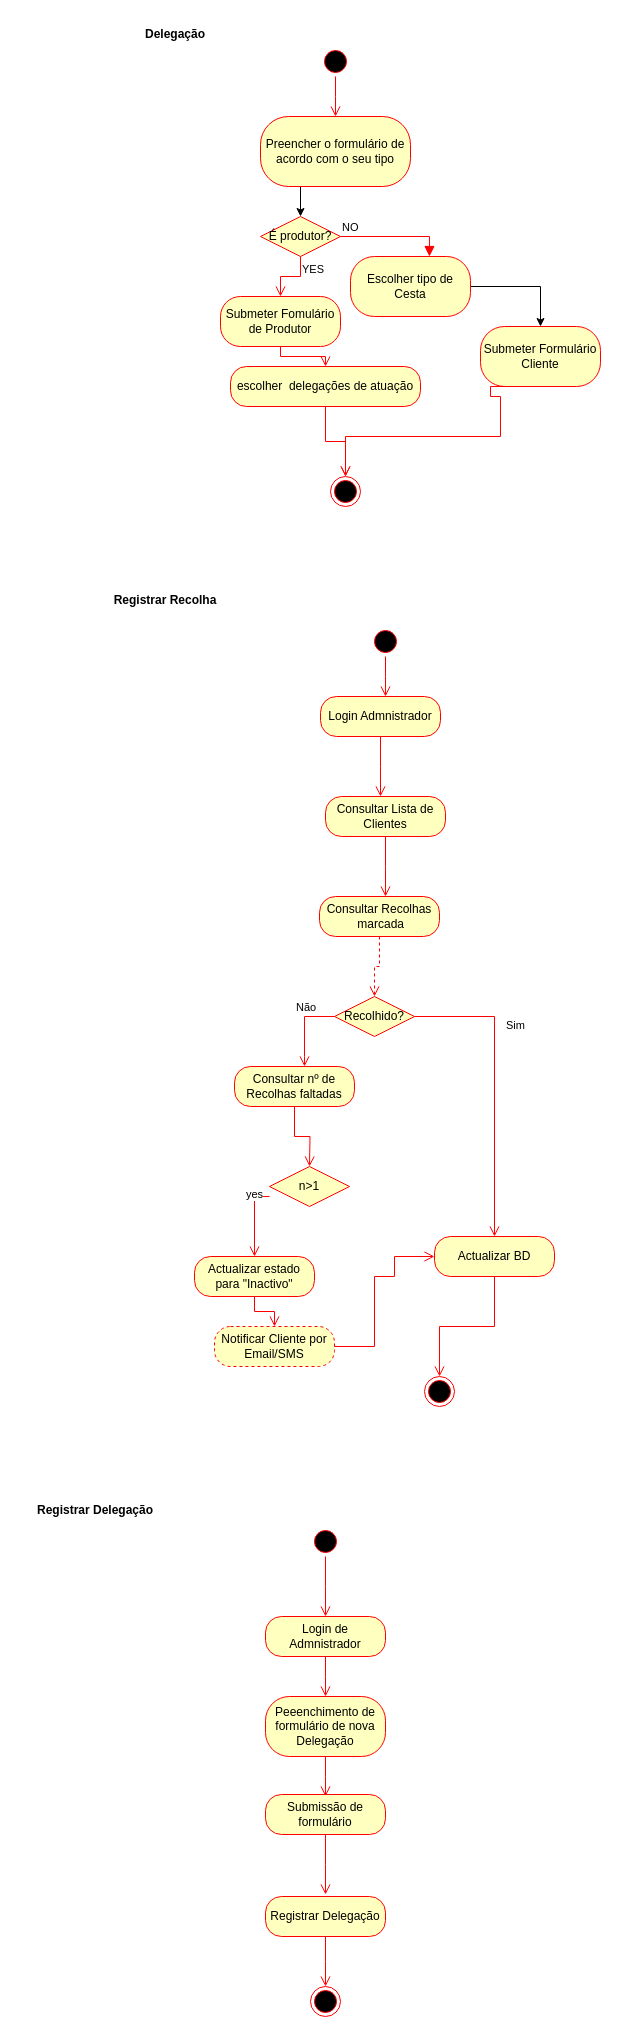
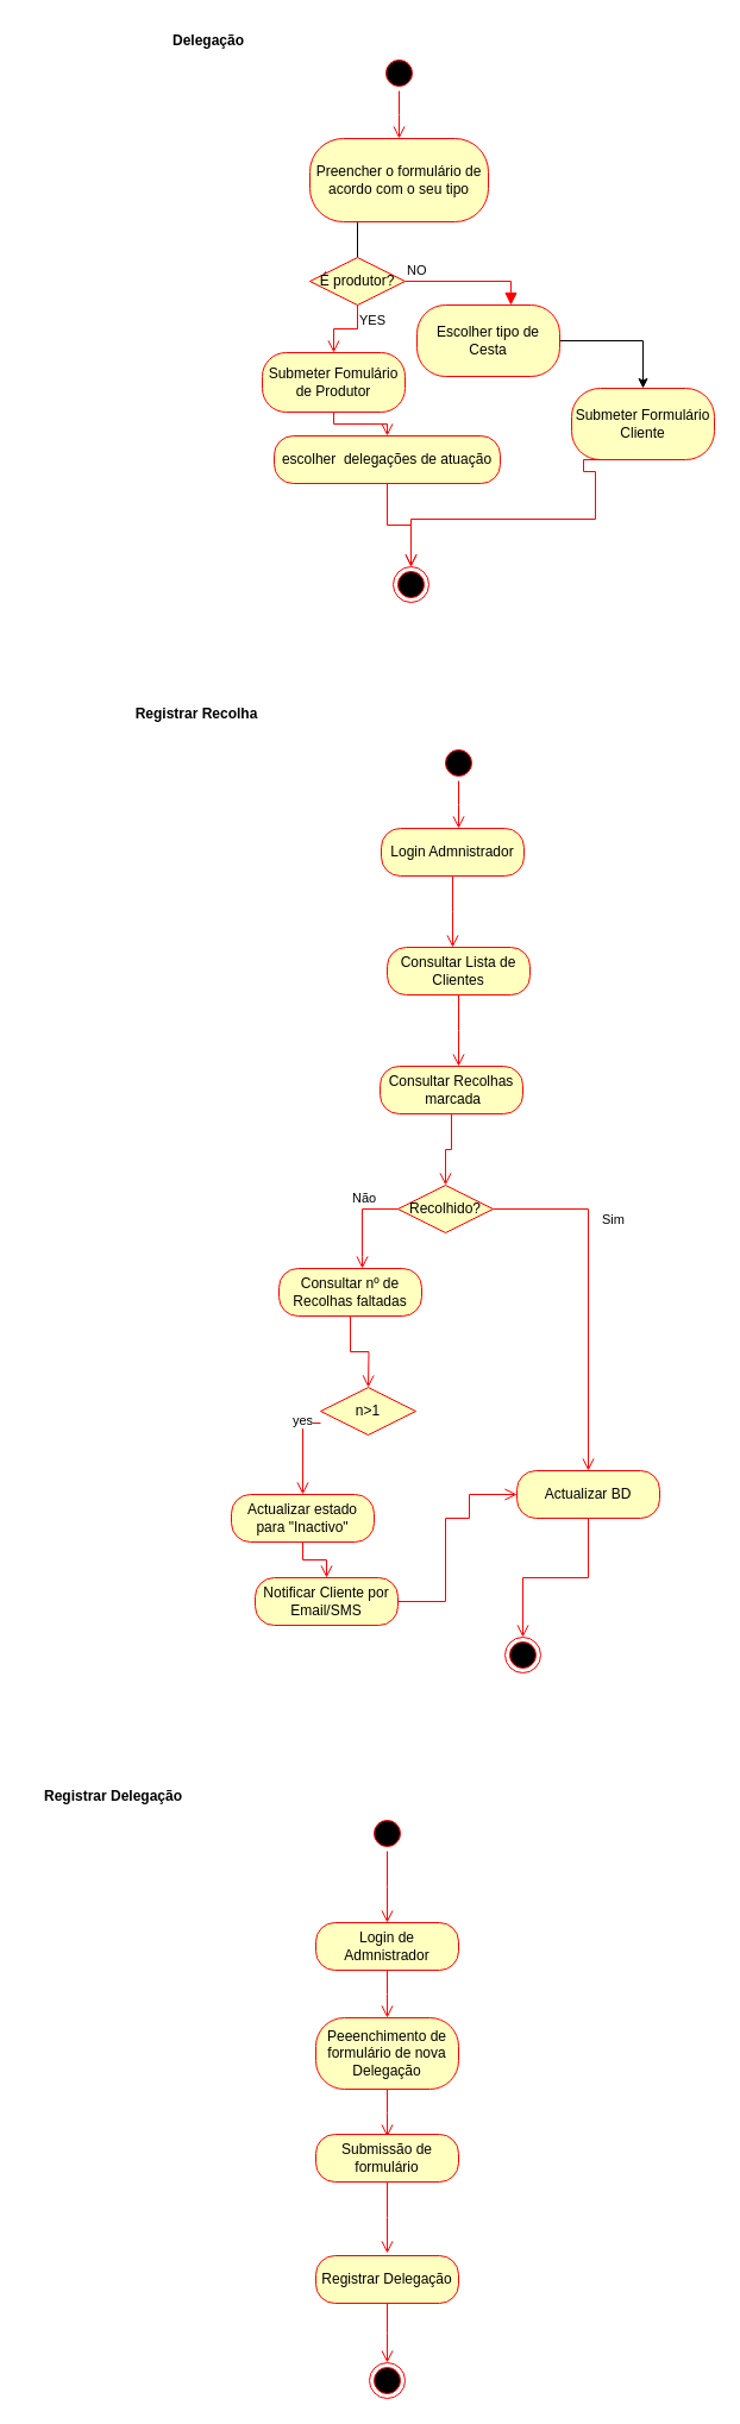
  <mxCell id="0" />
  <mxCell id="1" parent="0" />
  <mxCell id="2" value="" style="ellipse;html=1;shape=startState;fillColor=#000000;strokeColor=#ff0000;" vertex="1" parent="1"><mxGeometry x="320" y="46" width="30" height="30" as="geometry" /></mxCell>
  <mxCell id="3" value="" style="edgeStyle=orthogonalEdgeStyle;html=1;verticalAlign=bottom;endArrow=open;endSize=8;strokeColor=#ff0000;rounded=0;exitX=0.5;exitY=1;exitDx=0;exitDy=0;" edge="1" source="2" parent="1"><mxGeometry relative="1" as="geometry"><mxPoint x="335" y="116" as="targetPoint" /><mxPoint x="335" y="146" as="sourcePoint" /></mxGeometry></mxCell>
- <mxCell id="4" value="" style="edgeStyle=orthogonalEdgeStyle;rounded=0;orthogonalLoop=1;jettySize=auto;html=1;entryX=0.5;entryY=0;entryDx=0;entryDy=0;" edge="1" parent="1" source="5" target="8"><mxGeometry relative="1" as="geometry"><mxPoint x="335" y="216" as="targetPoint" /><Array as="points"><mxPoint x="300" y="216" /><mxPoint x="300" y="216" /></Array></mxGeometry></mxCell>
+ <mxCell id="4" value="" style="edgeStyle=orthogonalEdgeStyle;rounded=0;orthogonalLoop=1;jettySize=auto;html=1;entryX=0.5;entryY=0;entryDx=0;entryDy=0;endArrow=none;" edge="1" parent="1" source="5" target="8"><mxGeometry relative="1" as="geometry"><mxPoint x="335" y="216" as="targetPoint" /><Array as="points"><mxPoint x="300" y="216" /><mxPoint x="300" y="216" /></Array></mxGeometry></mxCell>
  <mxCell id="5" value="Preencher o formulário de acordo com o seu tipo" style="rounded=1;whiteSpace=wrap;html=1;arcSize=40;fontColor=#000000;fillColor=#ffffc0;strokeColor=#ff0000;" vertex="1" parent="1"><mxGeometry x="260" y="116" width="150" height="70" as="geometry" /></mxCell>
  <mxCell id="6" value="" style="edgeStyle=orthogonalEdgeStyle;rounded=0;orthogonalLoop=1;jettySize=auto;html=1;" edge="1" parent="1" source="7" target="11"><mxGeometry relative="1" as="geometry" /></mxCell>
  <mxCell id="7" value="Escolher tipo de Cesta" style="whiteSpace=wrap;html=1;fillColor=#ffffc0;strokeColor=#ff0000;fontColor=#000000;rounded=1;arcSize=40;" vertex="1" parent="1"><mxGeometry x="350" y="256" width="120" height="60" as="geometry" /></mxCell>
  <mxCell id="8" value="É produtor?" style="rhombus;whiteSpace=wrap;html=1;fillColor=#ffffc0;strokeColor=#ff0000;" vertex="1" parent="1"><mxGeometry x="260" y="216" width="80" height="40" as="geometry" /></mxCell>
  <mxCell id="9" value="NO" style="edgeStyle=orthogonalEdgeStyle;html=1;align=left;verticalAlign=bottom;endArrow=block;endSize=8;strokeColor=#ff0000;rounded=0;entryX=0.658;entryY=0;entryDx=0;entryDy=0;entryPerimeter=0;" edge="1" source="8" parent="1" target="7"><mxGeometry x="-1" relative="1" as="geometry"><mxPoint x="480" y="236" as="targetPoint" /></mxGeometry></mxCell>
  <mxCell id="10" value="YES" style="edgeStyle=orthogonalEdgeStyle;html=1;align=left;verticalAlign=top;endArrow=open;endSize=8;strokeColor=#ff0000;rounded=0;entryX=0.5;entryY=0;entryDx=0;entryDy=0;" edge="1" source="8" parent="1" target="16"><mxGeometry x="-1" relative="1" as="geometry"><mxPoint x="340" y="316" as="targetPoint" /></mxGeometry></mxCell>
  <mxCell id="11" value="Submeter Formulário&lt;br&gt;Cliente" style="whiteSpace=wrap;html=1;fillColor=#ffffc0;strokeColor=#ff0000;fontColor=#000000;rounded=1;arcSize=40;" vertex="1" parent="1"><mxGeometry x="480" y="326" width="120" height="60" as="geometry" /></mxCell>
  <mxCell id="12" value="escolher&amp;nbsp; delegações de atuação" style="rounded=1;whiteSpace=wrap;html=1;arcSize=40;fontColor=#000000;fillColor=#ffffc0;strokeColor=#ff0000;" vertex="1" parent="1"><mxGeometry x="230" y="366" width="190" height="40" as="geometry" /></mxCell>
  <mxCell id="13" value="" style="edgeStyle=orthogonalEdgeStyle;html=1;verticalAlign=bottom;endArrow=open;endSize=8;strokeColor=#ff0000;rounded=0;entryX=0.5;entryY=0;entryDx=0;entryDy=0;" edge="1" source="12" parent="1" target="14"><mxGeometry relative="1" as="geometry"><mxPoint x="340" y="386" as="targetPoint" /></mxGeometry></mxCell>
  <mxCell id="14" value="" style="ellipse;html=1;shape=endState;fillColor=#000000;strokeColor=#ff0000;" vertex="1" parent="1"><mxGeometry x="330" y="476" width="30" height="30" as="geometry" /></mxCell>
  <mxCell id="15" value="" style="edgeStyle=orthogonalEdgeStyle;html=1;verticalAlign=bottom;endArrow=open;endSize=8;strokeColor=#ff0000;rounded=0;entryX=0.5;entryY=0;entryDx=0;entryDy=0;exitX=0.25;exitY=1;exitDx=0;exitDy=0;" edge="1" source="11" parent="1" target="14"><mxGeometry relative="1" as="geometry"><mxPoint x="460" y="436" as="targetPoint" /><mxPoint x="400" y="416" as="sourcePoint" /><Array as="points"><mxPoint x="490" y="386" /><mxPoint x="490" y="396" /><mxPoint x="500" y="396" /><mxPoint x="500" y="436" /><mxPoint x="345" y="436" /></Array></mxGeometry></mxCell>
  <mxCell id="16" value="Submeter Fomulário de Produtor" style="rounded=1;whiteSpace=wrap;html=1;arcSize=40;fontColor=#000000;fillColor=#ffffc0;strokeColor=#ff0000;" vertex="1" parent="1"><mxGeometry x="220" y="296" width="120" height="50" as="geometry" /></mxCell>
  <mxCell id="17" value="" style="edgeStyle=orthogonalEdgeStyle;html=1;verticalAlign=bottom;endArrow=open;endSize=8;strokeColor=#ff0000;rounded=0;entryX=0.5;entryY=0;entryDx=0;entryDy=0;" edge="1" source="16" parent="1" target="12"><mxGeometry relative="1" as="geometry"><mxPoint x="280" y="366" as="targetPoint" /></mxGeometry></mxCell>
  <mxCell id="18" value="Delegação" style="text;align=center;fontStyle=1;verticalAlign=middle;spacingLeft=3;spacingRight=3;strokeColor=none;rotatable=0;points=[[0,0.5],[1,0.5]];portConstraint=eastwest;" vertex="1" parent="1"><mxGeometry x="100" y="20" width="150" height="26" as="geometry" /></mxCell>
  <mxCell id="19" value="" style="ellipse;html=1;shape=startState;fillColor=#000000;strokeColor=#ff0000;" vertex="1" parent="1"><mxGeometry x="370" y="626" width="30" height="30" as="geometry" /></mxCell>
  <mxCell id="20" value="" style="edgeStyle=orthogonalEdgeStyle;html=1;verticalAlign=bottom;endArrow=open;endSize=8;strokeColor=#ff0000;rounded=0;" edge="1" source="19" parent="1"><mxGeometry relative="1" as="geometry"><mxPoint x="385" y="696" as="targetPoint" /></mxGeometry></mxCell>
  <mxCell id="21" value="Registrar Recolha" style="text;align=center;fontStyle=1;verticalAlign=middle;spacingLeft=3;spacingRight=3;strokeColor=none;rotatable=0;points=[[0,0.5],[1,0.5]];portConstraint=eastwest;" vertex="1" parent="1"><mxGeometry x="100" y="586" width="130" height="26" as="geometry" /></mxCell>
  <mxCell id="22" value="Consultar Recolhas&lt;br&gt;&amp;nbsp;marcada" style="rounded=1;whiteSpace=wrap;html=1;arcSize=40;fontColor=#000000;fillColor=#ffffc0;strokeColor=#ff0000;" vertex="1" parent="1"><mxGeometry x="319" y="896" width="120" height="40" as="geometry" /></mxCell>
- <mxCell id="23" value="" style="edgeStyle=orthogonalEdgeStyle;html=1;verticalAlign=bottom;endArrow=open;endSize=8;strokeColor=#ff0000;rounded=0;entryX=0.5;entryY=0;entryDx=0;entryDy=0;dashed=1;" edge="1" source="22" parent="1" target="24"><mxGeometry relative="1" as="geometry"><mxPoint x="379" y="996" as="targetPoint" /></mxGeometry></mxCell>
+ <mxCell id="23" value="" style="edgeStyle=orthogonalEdgeStyle;html=1;verticalAlign=bottom;endArrow=open;endSize=8;strokeColor=#ff0000;rounded=0;entryX=0.5;entryY=0;entryDx=0;entryDy=0;" edge="1" source="22" parent="1" target="24"><mxGeometry relative="1" as="geometry"><mxPoint x="379" y="996" as="targetPoint" /></mxGeometry></mxCell>
  <mxCell id="24" value="Recolhido?" style="rhombus;whiteSpace=wrap;html=1;fillColor=#ffffc0;strokeColor=#ff0000;" vertex="1" parent="1"><mxGeometry x="334" y="996" width="80" height="40" as="geometry" /></mxCell>
  <mxCell id="25" value="Não" style="edgeStyle=orthogonalEdgeStyle;html=1;align=left;verticalAlign=bottom;endArrow=open;endSize=8;strokeColor=#ff0000;rounded=0;exitX=0;exitY=0.5;exitDx=0;exitDy=0;" edge="1" source="24" parent="1"><mxGeometry x="-0.25" y="-10" relative="1" as="geometry"><mxPoint x="304" y="1066" as="targetPoint" /><mxPoint x="214" y="1016" as="sourcePoint" /><Array as="points"><mxPoint x="304" y="1016" /><mxPoint x="304" y="1056" /></Array><mxPoint as="offset" /></mxGeometry></mxCell>
  <mxCell id="26" value="Sim" style="edgeStyle=orthogonalEdgeStyle;html=1;align=left;verticalAlign=top;endArrow=open;endSize=8;strokeColor=#ff0000;rounded=0;exitX=1;exitY=0.5;exitDx=0;exitDy=0;entryX=0.5;entryY=0;entryDx=0;entryDy=0;" edge="1" source="24" parent="1" target="27"><mxGeometry x="-0.429" y="14" relative="1" as="geometry"><mxPoint x="454" y="1146" as="targetPoint" /><mxPoint x="434" y="1096" as="sourcePoint" /><mxPoint x="-4" y="-10" as="offset" /></mxGeometry></mxCell>
  <mxCell id="27" value="Actualizar BD" style="rounded=1;whiteSpace=wrap;html=1;arcSize=40;fontColor=#000000;fillColor=#ffffc0;strokeColor=#ff0000;" vertex="1" parent="1"><mxGeometry x="434" y="1236" width="120" height="40" as="geometry" /></mxCell>
  <mxCell id="28" value="" style="edgeStyle=orthogonalEdgeStyle;html=1;verticalAlign=bottom;endArrow=open;endSize=8;strokeColor=#ff0000;rounded=0;entryX=0.5;entryY=0;entryDx=0;entryDy=0;" edge="1" source="27" parent="1" target="37"><mxGeometry relative="1" as="geometry"><mxPoint x="434" y="1376" as="targetPoint" /></mxGeometry></mxCell>
  <mxCell id="29" value="Consultar nº de Recolhas faltadas" style="rounded=1;whiteSpace=wrap;html=1;arcSize=40;fontColor=#000000;fillColor=#ffffc0;strokeColor=#ff0000;" vertex="1" parent="1"><mxGeometry x="234" y="1066" width="120" height="40" as="geometry" /></mxCell>
  <mxCell id="30" value="" style="edgeStyle=orthogonalEdgeStyle;html=1;verticalAlign=bottom;endArrow=open;endSize=8;strokeColor=#ff0000;rounded=0;" edge="1" source="29" parent="1"><mxGeometry relative="1" as="geometry"><mxPoint x="309" y="1166" as="targetPoint" /></mxGeometry></mxCell>
  <mxCell id="31" value="n&amp;gt;1" style="rhombus;whiteSpace=wrap;html=1;fillColor=#ffffc0;strokeColor=#ff0000;" vertex="1" parent="1"><mxGeometry x="269" y="1166" width="80" height="40" as="geometry" /></mxCell>
  <mxCell id="32" value="yes" style="edgeStyle=orthogonalEdgeStyle;html=1;align=left;verticalAlign=top;endArrow=open;endSize=8;strokeColor=#ff0000;rounded=0;" edge="1" parent="1"><mxGeometry x="-0.474" y="-22" relative="1" as="geometry"><mxPoint x="254" y="1256" as="targetPoint" /><mxPoint x="269" y="1196" as="sourcePoint" /><Array as="points"><mxPoint x="254" y="1196" /></Array><mxPoint x="12" y="-20" as="offset" /></mxGeometry></mxCell>
  <mxCell id="33" value="Actualizar estado para &quot;Inactivo&quot;" style="rounded=1;whiteSpace=wrap;html=1;arcSize=40;fontColor=#000000;fillColor=#ffffc0;strokeColor=#ff0000;" vertex="1" parent="1"><mxGeometry x="194" y="1256" width="120" height="40" as="geometry" /></mxCell>
  <mxCell id="34" value="" style="edgeStyle=orthogonalEdgeStyle;html=1;verticalAlign=bottom;endArrow=open;endSize=8;strokeColor=#ff0000;rounded=0;entryX=0.5;entryY=0;entryDx=0;entryDy=0;" edge="1" source="33" parent="1" target="35"><mxGeometry relative="1" as="geometry"><mxPoint x="254" y="1356" as="targetPoint" /></mxGeometry></mxCell>
- <mxCell id="35" value="Notificar Cliente por Email/SMS" style="rounded=1;whiteSpace=wrap;html=1;arcSize=40;fontColor=#000000;fillColor=#ffffc0;strokeColor=#ff0000;dashed=1;" vertex="1" parent="1"><mxGeometry x="214" y="1326" width="120" height="40" as="geometry" /></mxCell>
+ <mxCell id="35" value="Notificar Cliente por Email/SMS" style="rounded=1;whiteSpace=wrap;html=1;arcSize=40;fontColor=#000000;fillColor=#ffffc0;strokeColor=#ff0000;" vertex="1" parent="1"><mxGeometry x="214" y="1326" width="120" height="40" as="geometry" /></mxCell>
  <mxCell id="36" value="" style="edgeStyle=orthogonalEdgeStyle;html=1;verticalAlign=bottom;endArrow=open;endSize=8;strokeColor=#ff0000;rounded=0;exitX=1;exitY=0.5;exitDx=0;exitDy=0;entryX=0;entryY=0.5;entryDx=0;entryDy=0;" edge="1" source="35" parent="1" target="27"><mxGeometry relative="1" as="geometry"><mxPoint x="394" y="1266" as="targetPoint" /><mxPoint x="304" y="1396" as="sourcePoint" /><Array as="points"><mxPoint x="374" y="1346" /><mxPoint x="374" y="1276" /><mxPoint x="394" y="1276" /><mxPoint x="394" y="1256" /></Array></mxGeometry></mxCell>
  <mxCell id="37" value="" style="ellipse;html=1;shape=endState;fillColor=#000000;strokeColor=#ff0000;" vertex="1" parent="1"><mxGeometry x="424" y="1376" width="30" height="30" as="geometry" /></mxCell>
  <mxCell id="38" value="Registrar Delegação" style="text;align=center;fontStyle=1;verticalAlign=middle;spacingLeft=3;spacingRight=3;strokeColor=none;rotatable=0;points=[[0,0.5],[1,0.5]];portConstraint=eastwest;" vertex="1" parent="1"><mxGeometry x="20" y="1486" width="150" height="46" as="geometry" /></mxCell>
  <mxCell id="39" value="" style="ellipse;html=1;shape=startState;fillColor=#000000;strokeColor=#ff0000;" vertex="1" parent="1"><mxGeometry x="310" y="1526" width="30" height="30" as="geometry" /></mxCell>
  <mxCell id="40" value="" style="edgeStyle=orthogonalEdgeStyle;html=1;verticalAlign=bottom;endArrow=open;endSize=8;strokeColor=#ff0000;rounded=0;" edge="1" source="39" parent="1"><mxGeometry relative="1" as="geometry"><mxPoint x="325" y="1616" as="targetPoint" /></mxGeometry></mxCell>
  <mxCell id="41" value="Login de Admnistrador" style="rounded=1;whiteSpace=wrap;html=1;arcSize=40;fontColor=#000000;fillColor=#ffffc0;strokeColor=#ff0000;" vertex="1" parent="1"><mxGeometry x="265" y="1616" width="120" height="40" as="geometry" /></mxCell>
  <mxCell id="42" value="" style="edgeStyle=orthogonalEdgeStyle;html=1;verticalAlign=bottom;endArrow=open;endSize=8;strokeColor=#ff0000;rounded=0;" edge="1" source="41" parent="1"><mxGeometry relative="1" as="geometry"><mxPoint x="325" y="1696" as="targetPoint" /></mxGeometry></mxCell>
  <mxCell id="43" value="Peeenchimento de formulário de nova Delegação" style="rounded=1;whiteSpace=wrap;html=1;arcSize=40;fontColor=#000000;fillColor=#ffffc0;strokeColor=#ff0000;" vertex="1" parent="1"><mxGeometry x="265" y="1696" width="120" height="60" as="geometry" /></mxCell>
  <mxCell id="44" value="" style="edgeStyle=orthogonalEdgeStyle;html=1;verticalAlign=bottom;endArrow=open;endSize=8;strokeColor=#ff0000;rounded=0;" edge="1" source="43" parent="1"><mxGeometry relative="1" as="geometry"><mxPoint x="325" y="1796" as="targetPoint" /></mxGeometry></mxCell>
  <mxCell id="45" value="Submissão de formulário" style="rounded=1;whiteSpace=wrap;html=1;arcSize=40;fontColor=#000000;fillColor=#ffffc0;strokeColor=#ff0000;" vertex="1" parent="1"><mxGeometry x="265" y="1794" width="120" height="40" as="geometry" /></mxCell>
  <mxCell id="46" value="" style="edgeStyle=orthogonalEdgeStyle;html=1;verticalAlign=bottom;endArrow=open;endSize=8;strokeColor=#ff0000;rounded=0;" edge="1" source="45" parent="1"><mxGeometry relative="1" as="geometry"><mxPoint x="325" y="1894" as="targetPoint" /></mxGeometry></mxCell>
  <mxCell id="47" value="Registrar Delegação" style="rounded=1;whiteSpace=wrap;html=1;arcSize=40;fontColor=#000000;fillColor=#ffffc0;strokeColor=#ff0000;" vertex="1" parent="1"><mxGeometry x="265" y="1896" width="120" height="40" as="geometry" /></mxCell>
  <mxCell id="48" value="" style="edgeStyle=orthogonalEdgeStyle;html=1;verticalAlign=bottom;endArrow=open;endSize=8;strokeColor=#ff0000;rounded=0;" edge="1" source="47" parent="1"><mxGeometry relative="1" as="geometry"><mxPoint x="325" y="1986" as="targetPoint" /></mxGeometry></mxCell>
  <mxCell id="49" value="" style="ellipse;html=1;shape=endState;fillColor=#000000;strokeColor=#ff0000;" vertex="1" parent="1"><mxGeometry x="310" y="1986" width="30" height="30" as="geometry" /></mxCell>
  <mxCell id="50" value="Login Admnistrador" style="rounded=1;whiteSpace=wrap;html=1;arcSize=40;fontColor=#000000;fillColor=#ffffc0;strokeColor=#ff0000;" vertex="1" parent="1"><mxGeometry x="320" y="696" width="120" height="40" as="geometry" /></mxCell>
  <mxCell id="51" value="" style="edgeStyle=orthogonalEdgeStyle;html=1;verticalAlign=bottom;endArrow=open;endSize=8;strokeColor=#ff0000;rounded=0;" edge="1" source="50" parent="1"><mxGeometry relative="1" as="geometry"><mxPoint x="380" y="796" as="targetPoint" /></mxGeometry></mxCell>
  <mxCell id="52" value="Consultar Lista de Clientes" style="rounded=1;whiteSpace=wrap;html=1;arcSize=40;fontColor=#000000;fillColor=#ffffc0;strokeColor=#ff0000;" vertex="1" parent="1"><mxGeometry x="325" y="796" width="120" height="40" as="geometry" /></mxCell>
  <mxCell id="53" value="" style="edgeStyle=orthogonalEdgeStyle;html=1;verticalAlign=bottom;endArrow=open;endSize=8;strokeColor=#ff0000;rounded=0;" edge="1" source="52" parent="1"><mxGeometry relative="1" as="geometry"><mxPoint x="385" y="896" as="targetPoint" /></mxGeometry></mxCell>
